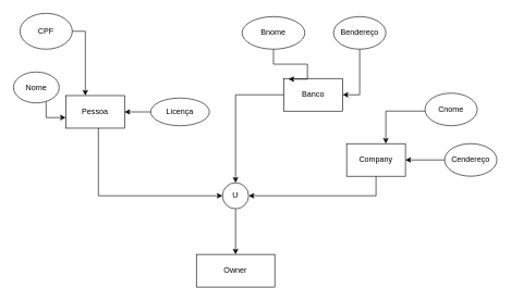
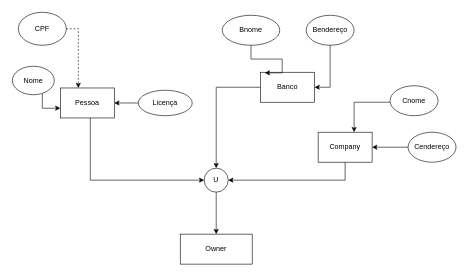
  <mxCell id="0" />
  <mxCell id="1" parent="0" />
  <mxCell id="2" style="edgeStyle=orthogonalEdgeStyle;rounded=0;orthogonalLoop=1;jettySize=auto;html=1;" edge="1" parent="1" source="3" target="5"><mxGeometry relative="1" as="geometry"><Array as="points"><mxPoint x="150" y="300" /></Array></mxGeometry></mxCell>
  <mxCell id="3" value="Pessoa" style="rounded=0;whiteSpace=wrap;html=1;" vertex="1" parent="1"><mxGeometry x="100" y="146.25" width="90" height="50" as="geometry" /></mxCell>
  <mxCell id="4" style="edgeStyle=orthogonalEdgeStyle;rounded=0;orthogonalLoop=1;jettySize=auto;html=1;" edge="1" parent="1" source="5" target="10"><mxGeometry relative="1" as="geometry" /></mxCell>
  <mxCell id="5" value="U" style="ellipse;whiteSpace=wrap;html=1;aspect=fixed;" vertex="1" parent="1"><mxGeometry x="340" y="280" width="40" height="40" as="geometry" /></mxCell>
  <mxCell id="6" style="edgeStyle=orthogonalEdgeStyle;rounded=0;orthogonalLoop=1;jettySize=auto;html=1;" edge="1" parent="1" source="7" target="5"><mxGeometry relative="1" as="geometry" /></mxCell>
  <mxCell id="7" value="Banco" style="rounded=0;whiteSpace=wrap;html=1;" vertex="1" parent="1"><mxGeometry x="434" y="120" width="90" height="50" as="geometry" /></mxCell>
  <mxCell id="8" style="edgeStyle=orthogonalEdgeStyle;rounded=0;orthogonalLoop=1;jettySize=auto;html=1;entryX=1;entryY=0.5;entryDx=0;entryDy=0;" edge="1" parent="1" source="9" target="5"><mxGeometry relative="1" as="geometry"><Array as="points"><mxPoint x="575" y="300" /></Array></mxGeometry></mxCell>
  <mxCell id="9" value="Company" style="rounded=0;whiteSpace=wrap;html=1;" vertex="1" parent="1"><mxGeometry x="530" y="220" width="90" height="50" as="geometry" /></mxCell>
  <mxCell id="10" value="Owner" style="rounded=0;whiteSpace=wrap;html=1;" vertex="1" parent="1"><mxGeometry x="300" y="390" width="120" height="50" as="geometry" /></mxCell>
- <mxCell id="11" style="edgeStyle=orthogonalEdgeStyle;rounded=0;orthogonalLoop=1;jettySize=auto;html=1;" edge="1" parent="1" source="12" target="3"><mxGeometry relative="1" as="geometry"><Array as="points"><mxPoint x="130" y="48" /></Array></mxGeometry></mxCell>
+ <mxCell id="11" style="edgeStyle=orthogonalEdgeStyle;rounded=0;orthogonalLoop=1;jettySize=auto;html=1;dashed=1;" edge="1" parent="1" source="12" target="3"><mxGeometry relative="1" as="geometry"><Array as="points"><mxPoint x="130" y="48" /></Array></mxGeometry></mxCell>
  <mxCell id="12" value="CPF" style="ellipse;whiteSpace=wrap;html=1;" vertex="1" parent="1"><mxGeometry x="30" y="20" width="80" height="55" as="geometry" /></mxCell>
  <mxCell id="13" style="edgeStyle=orthogonalEdgeStyle;rounded=0;orthogonalLoop=1;jettySize=auto;html=1;" edge="1" parent="1" source="14" target="3"><mxGeometry relative="1" as="geometry"><Array as="points"><mxPoint x="70" y="180" /></Array></mxGeometry></mxCell>
  <mxCell id="14" value="Nome" style="ellipse;whiteSpace=wrap;html=1;" vertex="1" parent="1"><mxGeometry y="110" width="70" height="47.5" as="geometry" x="20" /></mxCell>
  <mxCell id="15" style="edgeStyle=orthogonalEdgeStyle;rounded=0;orthogonalLoop=1;jettySize=auto;html=1;" edge="1" parent="1" source="16" target="3"><mxGeometry relative="1" as="geometry" /></mxCell>
  <mxCell id="16" value="Licença&lt;br&gt;" style="ellipse;whiteSpace=wrap;html=1;" vertex="1" parent="1"><mxGeometry x="230" y="150" width="90" height="42.5" as="geometry" /></mxCell>
  <mxCell id="17" style="edgeStyle=orthogonalEdgeStyle;rounded=0;orthogonalLoop=1;jettySize=auto;html=1;entryX=0.078;entryY=0.02;entryDx=0;entryDy=0;entryPerimeter=0;" edge="1" parent="1" source="18" target="7"><mxGeometry relative="1" as="geometry"><Array as="points"><mxPoint x="418" y="98" /><mxPoint x="470" y="98" /><mxPoint x="470" y="121" /></Array></mxGeometry></mxCell>
  <mxCell id="18" value="Bnome" style="ellipse;whiteSpace=wrap;html=1;" vertex="1" parent="1"><mxGeometry x="370" y="25" width="96" height="50" as="geometry" /></mxCell>
  <mxCell id="19" style="edgeStyle=orthogonalEdgeStyle;rounded=0;orthogonalLoop=1;jettySize=auto;html=1;entryX=1;entryY=0.5;entryDx=0;entryDy=0;" edge="1" parent="1" source="20" target="7"><mxGeometry relative="1" as="geometry" /></mxCell>
  <mxCell id="20" value="Bendereço" style="ellipse;whiteSpace=wrap;html=1;" vertex="1" parent="1"><mxGeometry x="510" y="25" width="80" height="50" as="geometry" /></mxCell>
  <mxCell id="21" style="edgeStyle=orthogonalEdgeStyle;rounded=0;orthogonalLoop=1;jettySize=auto;html=1;" edge="1" parent="1" source="22" target="9"><mxGeometry relative="1" as="geometry"><Array as="points"><mxPoint x="680" y="250" /><mxPoint x="680" y="250" /></Array></mxGeometry></mxCell>
  <mxCell id="22" value="Cendereço" style="ellipse;whiteSpace=wrap;html=1;" vertex="1" parent="1"><mxGeometry x="680" y="220" width="80" height="50" as="geometry" /></mxCell>
  <mxCell id="23" style="edgeStyle=orthogonalEdgeStyle;rounded=0;orthogonalLoop=1;jettySize=auto;html=1;" edge="1" parent="1" source="24" target="9"><mxGeometry relative="1" as="geometry"><Array as="points"><mxPoint x="590" y="170" /></Array></mxGeometry></mxCell>
  <mxCell id="24" value="Cnome" style="ellipse;whiteSpace=wrap;html=1;" vertex="1" parent="1"><mxGeometry x="650" y="142.5" width="80" height="50" as="geometry" /></mxCell>
